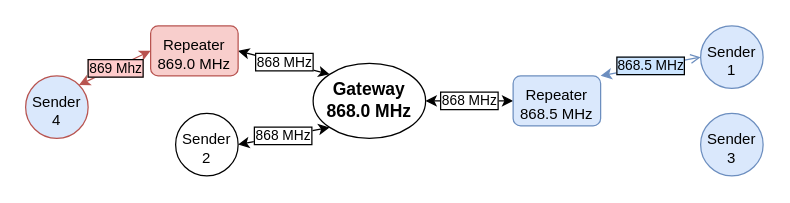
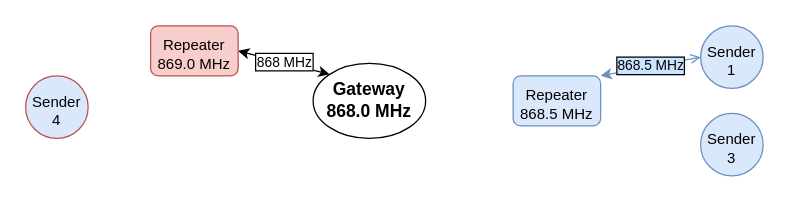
  <mxCell id="0" />
  <mxCell id="1" parent="0" />
- <mxCell id="2" value="868 MHz" style="rounded=0;orthogonalLoop=1;jettySize=auto;html=1;exitX=1;exitY=0.5;exitDx=0;exitDy=0;entryX=0;entryY=0.5;entryDx=0;entryDy=0;startArrow=classic;startFill=1;labelBorderColor=default;" parent="1" source="3" target="7" edge="1"><mxGeometry relative="1" as="geometry" /></mxCell>
  <mxCell id="3" value="&lt;div style=&quot;font-size: 14px;&quot;&gt;&lt;br style=&quot;font-size: 14px;&quot;&gt;&lt;/div&gt;&lt;div style=&quot;font-size: 14px;&quot;&gt;Gateway&lt;/div&gt;&lt;div style=&quot;font-size: 14px;&quot;&gt;868.0 MHz&lt;br style=&quot;font-size: 14px;&quot;&gt;&lt;/div&gt;" style="ellipse;whiteSpace=wrap;html=1;fontStyle=1;fontSize=14;spacingTop=-18;" parent="1" vertex="1"><mxGeometry x="250" y="50" width="90" height="60" as="geometry" /></mxCell>
  <mxCell id="4" value="&lt;div&gt;868 MHz&lt;/div&gt;" style="rounded=0;orthogonalLoop=1;jettySize=auto;html=1;exitX=1;exitY=0.5;exitDx=0;exitDy=0;entryX=0;entryY=0;entryDx=0;entryDy=0;startArrow=classic;startFill=1;labelBorderColor=default;" parent="1" source="5" target="3" edge="1"><mxGeometry relative="1" as="geometry" /></mxCell>
  <mxCell id="5" value="&lt;div&gt;Repeater&lt;/div&gt;&lt;div&gt;869.0 MHz&lt;/div&gt;" style="rounded=1;whiteSpace=wrap;html=1;spacingTop=5;fillColor=#f8cecc;strokeColor=#b85450;" parent="1" vertex="1"><mxGeometry x="120" y="20" width="70" height="40" as="geometry" /></mxCell>
  <mxCell id="6" value="&lt;div&gt;868.5 MHz&lt;/div&gt;" style="rounded=0;orthogonalLoop=1;jettySize=auto;html=1;exitX=1;exitY=0;exitDx=0;exitDy=0;entryX=0;entryY=0.5;entryDx=0;entryDy=0;endArrow=open;endFill=1;startArrow=classic;startFill=1;labelBorderColor=default;fillColor=#dae8fc;strokeColor=#6c8ebf;fontColor=#000000;spacingTop=0;labelBackgroundColor=#CCE5FF;" parent="1" source="7" target="8" edge="1"><mxGeometry relative="1" as="geometry" /></mxCell>
  <mxCell id="7" value="&lt;div&gt;Repeater&lt;/div&gt;&lt;div&gt;868.5 MHz&lt;/div&gt;" style="rounded=1;whiteSpace=wrap;html=1;spacingTop=5;fillColor=#dae8fc;strokeColor=#6c8ebf;" parent="1" vertex="1"><mxGeometry x="410" y="60" width="70" height="40" as="geometry" /></mxCell>
  <mxCell id="8" value="&lt;div&gt;Sender&lt;/div&gt;&lt;div&gt;1&lt;/div&gt;" style="ellipse;whiteSpace=wrap;html=1;aspect=fixed;spacingTop=5;fillColor=#dae8fc;strokeColor=#6c8ebf;" parent="1" vertex="1"><mxGeometry x="560" y="20" width="50" height="50" as="geometry" /></mxCell>
  <mxCell id="9" value="&lt;div&gt;Sender&lt;/div&gt;&lt;div&gt;3&lt;/div&gt;" style="ellipse;whiteSpace=wrap;html=1;aspect=fixed;spacingTop=5;fillColor=#dae8fc;strokeColor=#6c8ebf;" parent="1" vertex="1"><mxGeometry x="560" y="90" width="50" height="50" as="geometry" /></mxCell>
- <mxCell id="10" value="&lt;div&gt;868 MHz&lt;/div&gt;" style="rounded=0;orthogonalLoop=1;jettySize=auto;html=1;exitX=1;exitY=0.5;exitDx=0;exitDy=0;entryX=0;entryY=1;entryDx=0;entryDy=0;startArrow=classic;startFill=1;labelBackgroundColor=default;labelBorderColor=default;" parent="1" source="11" target="3" edge="1"><mxGeometry relative="1" as="geometry" /></mxCell>
- <mxCell id="11" value="&lt;div&gt;Sender&lt;/div&gt;&lt;div&gt;2&lt;br&gt;&lt;/div&gt;" style="ellipse;whiteSpace=wrap;html=1;aspect=fixed;spacingTop=5;" parent="1" vertex="1"><mxGeometry x="140" y="90" width="50" height="50" as="geometry" /></mxCell>
- <mxCell id="12" value="&lt;div&gt;869 Mhz&lt;/div&gt;" style="rounded=0;orthogonalLoop=1;jettySize=auto;html=1;exitX=1;exitY=0;exitDx=0;exitDy=0;entryX=0;entryY=0.5;entryDx=0;entryDy=0;startArrow=classic;startFill=1;labelBorderColor=default;fillColor=#f8cecc;strokeColor=#b85450;fontColor=#000000;labelBackgroundColor=#FFCCCC;" parent="1" source="13" target="5" edge="1"><mxGeometry relative="1" as="geometry" /></mxCell>
  <mxCell id="13" value="&lt;div&gt;Sender&lt;/div&gt;&lt;div&gt;4&lt;/div&gt;" style="ellipse;whiteSpace=wrap;html=1;aspect=fixed;spacingTop=5;fillColor=#dae8fc;strokeColor=#b85450;" parent="1" vertex="1"><mxGeometry x="20" y="60" width="50" height="50" as="geometry" /></mxCell>
